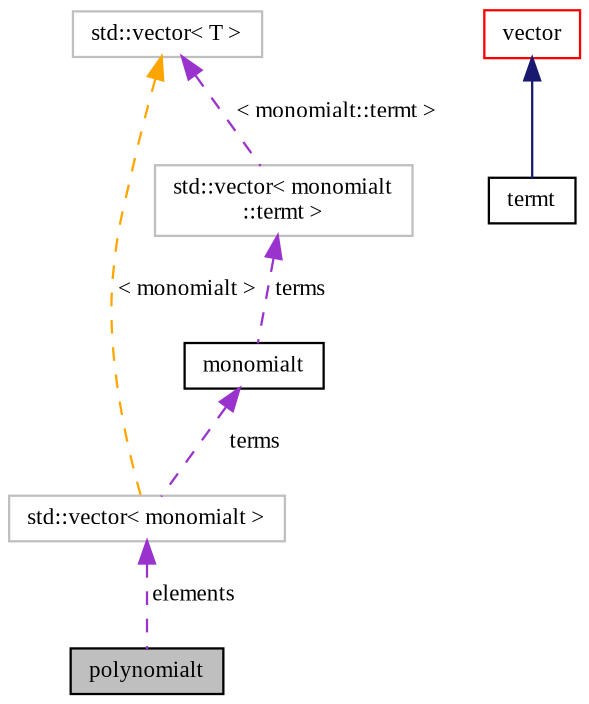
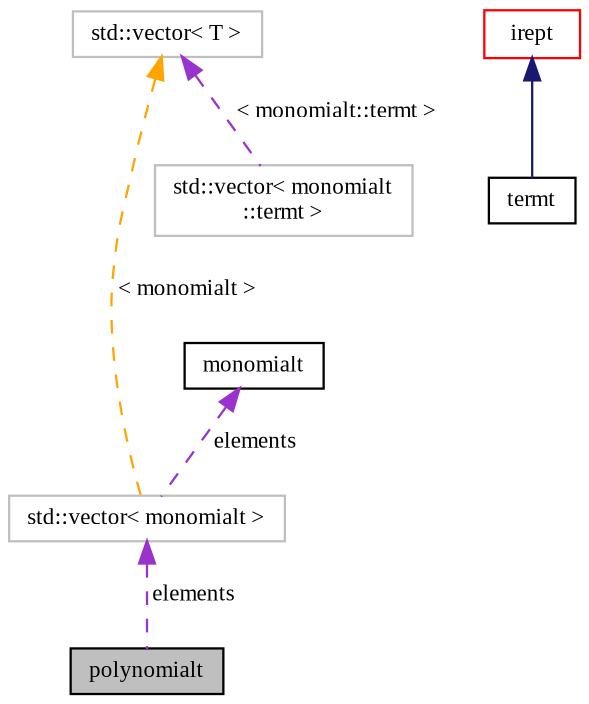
  digraph {
    fontname="Liberation Serif"
    node [color=black fontname="Liberation Serif" fontsize=10 shape=record]
    edge [color=darkorchid3 dir=back fontname="Liberation Serif" fontsize=10 labelfontname=Helvetica labelfontsize=10 style=dashed]
    n1 [fillcolor=grey75 fontcolor=black height=0.2 label=polynomialt style=filled width=0.4]
    n2 [color=grey75 height=0.2 label="std::vector\< monomialt \>" width=0.4]
    n3 [height=0.2 label=monomialt width=0.4]
    n4 [color=grey75 height=0.2 label="std::vector\< monomialt\l::termt \>" width=0.4]
    n5 [height=0.2 label=termt width=0.4]
-   n6 [color=red height=0.2 label=vector width=0.4]
+   n6 [color=red height=0.2 label=irept width=0.4]
    n7 [color=grey75 height=0.2 label="std::vector\< T \>" width=0.4]
    n2 -> n1 [label=" elements"]
-   n3 -> n2 [label=" terms"]
-   n4 -> n3 [label=" terms"]
+   n3 -> n2 [label=" elements"]
    n6 -> n5 [color=midnightblue style=solid]
    n7 -> n2 [color=orange label=" \< monomialt \>"]
    n7 -> n4 [label=" \< monomialt::termt \>"]
  }
